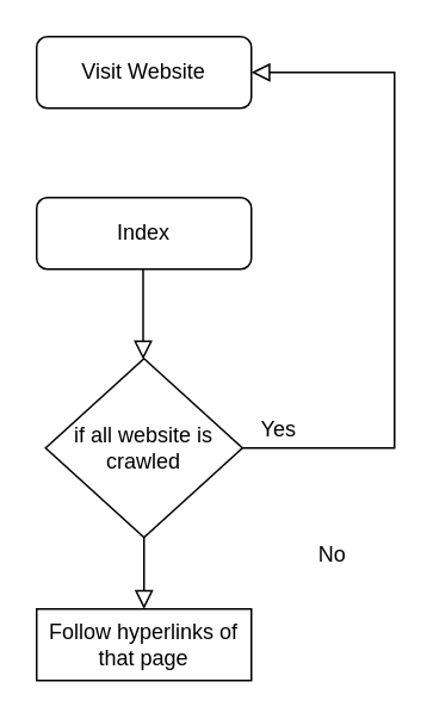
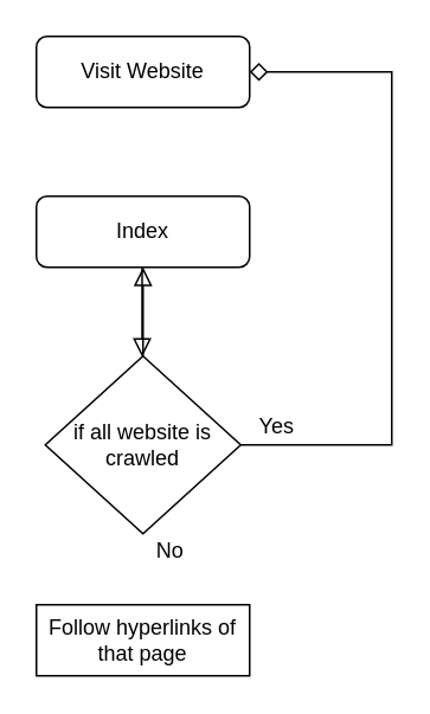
  <mxCell id="0" />
  <mxCell id="1" parent="0" />
  <mxCell id="2" value="Visit Website" style="rounded=1;whiteSpace=wrap;html=1;fontSize=12;glass=0;strokeWidth=1;shadow=0;" parent="1" vertex="1"><mxGeometry x="20" y="20" width="120" height="40" as="geometry" /></mxCell>
  <mxCell id="3" value="Index" style="rounded=1;whiteSpace=wrap;html=1;fontSize=12;glass=0;strokeWidth=1;shadow=0;" parent="1" vertex="1"><mxGeometry x="20" y="110" width="120" height="40" as="geometry" /></mxCell>
  <mxCell id="4" value="Follow hyperlinks of that page" style="whiteSpace=wrap;html=1;fontSize=12;glass=0;strokeWidth=1;shadow=0;rounded=0;" parent="1" vertex="1"><mxGeometry x="20" y="340" width="120" height="40" as="geometry" /></mxCell>
  <mxCell id="5" value="" style="rounded=0;html=1;jettySize=auto;orthogonalLoop=1;fontSize=11;endArrow=block;endFill=0;endSize=8;strokeWidth=1;shadow=0;labelBackgroundColor=none;edgeStyle=orthogonalEdgeStyle;" edge="1" parent="1" target="6"><mxGeometry relative="1" as="geometry"><mxPoint x="79.5" y="150" as="sourcePoint" /><mxPoint x="79.5" y="200" as="targetPoint" /></mxGeometry></mxCell>
  <mxCell id="6" value="if all website is crawled" style="rhombus;whiteSpace=wrap;html=1;" vertex="1" parent="1"><mxGeometry x="25" y="200" width="110" height="100" as="geometry" /></mxCell>
- <mxCell id="7" value="" style="rounded=0;html=1;jettySize=auto;orthogonalLoop=1;fontSize=11;endArrow=block;endFill=0;endSize=8;strokeWidth=1;shadow=0;labelBackgroundColor=none;edgeStyle=orthogonalEdgeStyle;" edge="1" parent="1" source="6" target="4"><mxGeometry relative="1" as="geometry"><mxPoint x="99.5" y="170" as="sourcePoint" /><mxPoint x="99.5" y="220" as="targetPoint" /></mxGeometry></mxCell>
- <mxCell id="8" value="" style="rounded=0;html=1;jettySize=auto;orthogonalLoop=1;fontSize=11;endArrow=block;endFill=0;endSize=8;strokeWidth=1;shadow=0;labelBackgroundColor=none;edgeStyle=orthogonalEdgeStyle;" edge="1" parent="1" source="6" target="2"><mxGeometry relative="1" as="geometry"><mxPoint x="109.5" y="180" as="sourcePoint" /><mxPoint x="109.5" y="230" as="targetPoint" /><Array as="points"><mxPoint x="220" y="250" /><mxPoint x="220" y="40" /></Array></mxGeometry></mxCell>
+ <mxCell id="7" value="" style="rounded=0;html=1;jettySize=auto;orthogonalLoop=1;fontSize=11;endArrow=block;endFill=0;endSize=8;strokeWidth=1;shadow=0;labelBackgroundColor=none;edgeStyle=orthogonalEdgeStyle;" edge="1" parent="1" source="6" target="3"><mxGeometry relative="1" as="geometry"><mxPoint x="99.5" y="170" as="sourcePoint" /><mxPoint x="99.5" y="220" as="targetPoint" /></mxGeometry></mxCell>
+ <mxCell id="8" value="" style="rounded=0;html=1;jettySize=auto;orthogonalLoop=1;fontSize=11;endArrow=diamond;endFill=0;endSize=8;strokeWidth=1;shadow=0;labelBackgroundColor=none;edgeStyle=orthogonalEdgeStyle;" edge="1" parent="1" source="6" target="2"><mxGeometry relative="1" as="geometry"><mxPoint x="109.5" y="180" as="sourcePoint" /><mxPoint x="109.5" y="230" as="targetPoint" /><Array as="points"><mxPoint x="220" y="250" /><mxPoint x="220" y="40" /></Array></mxGeometry></mxCell>
  <mxCell id="9" value="Yes" style="text;html=1;align=center;verticalAlign=middle;resizable=0;points=[];autosize=1;" vertex="1" parent="1"><mxGeometry x="140" y="230" width="30" height="20" as="geometry" /></mxCell>
- <mxCell id="10" value="No" style="text;html=1;align=center;verticalAlign=middle;resizable=0;points=[];autosize=1;" vertex="1" parent="1"><mxGeometry x="170" y="300" width="30" height="20" as="geometry" /></mxCell>
+ <mxCell id="10" value="No" style="text;html=1;align=center;verticalAlign=middle;resizable=0;points=[];autosize=1;" vertex="1" parent="1"><mxGeometry x="80" y="300" width="30" height="20" as="geometry" /></mxCell>
